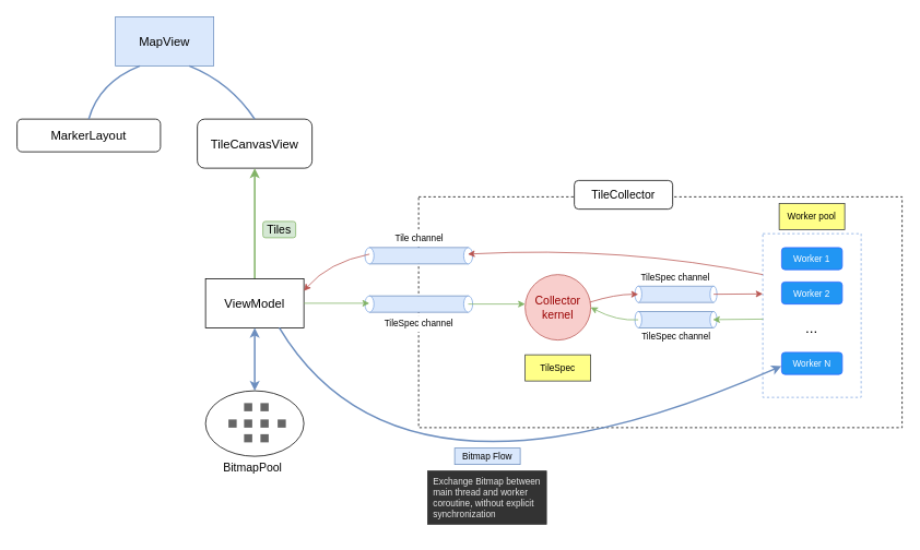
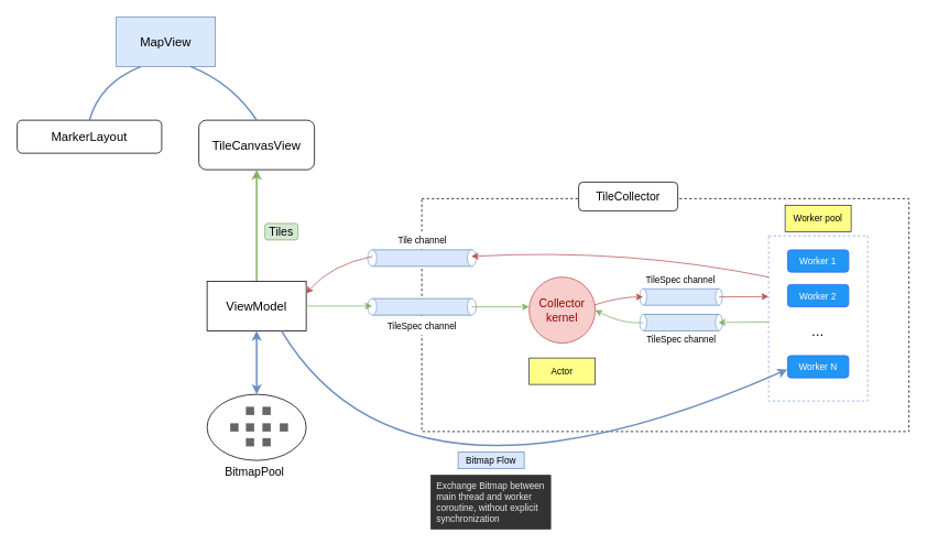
  <mxCell id="0" style=";html=1;" />
  <mxCell id="1" style=";html=1;" parent="0" />
  <mxCell id="2" value="&lt;font style=&quot;font-size: 15px&quot;&gt;MapView&lt;/font&gt;" style="whiteSpace=wrap;html=1;fillColor=#dae8fc;strokeColor=#6c8ebf;rounded=0;" parent="1" vertex="1"><mxGeometry x="140" y="20" width="120" height="60" as="geometry" /></mxCell>
  <mxCell id="3" value="&lt;font style=&quot;font-size: 15px&quot;&gt;TileCanvasView&lt;br&gt;&lt;/font&gt;" style="rounded=1;whiteSpace=wrap;html=1;" parent="1" vertex="1"><mxGeometry x="240" y="145" width="140" height="60" as="geometry" /></mxCell>
  <mxCell id="4" value="" style="endArrow=classic;html=1;entryX=0.5;entryY=1;entryDx=0;entryDy=0;exitX=0.5;exitY=0;exitDx=0;exitDy=0;fillColor=#d5e8d4;strokeColor=#82b366;strokeWidth=2;startArrow=none;startFill=0;endFill=1;" parent="1" source="6" target="3" edge="1"><mxGeometry width="50" height="50" relative="1" as="geometry"><mxPoint x="-530" y="1020" as="sourcePoint" /><mxPoint x="-480" y="970" as="targetPoint" /></mxGeometry></mxCell>
  <mxCell id="5" value="" style="endArrow=none;html=1;entryX=0.75;entryY=1;entryDx=0;entryDy=0;exitX=0.5;exitY=0;exitDx=0;exitDy=0;curved=1;fillColor=#dae8fc;strokeColor=#6c8ebf;strokeWidth=2;" parent="1" source="3" target="2" edge="1"><mxGeometry width="50" height="50" relative="1" as="geometry"><mxPoint x="-530" y="1090" as="sourcePoint" /><mxPoint x="130" y="490" as="targetPoint" /><Array as="points"><mxPoint x="280" y="100" /></Array></mxGeometry></mxCell>
  <mxCell id="6" value="&lt;font style=&quot;font-size: 15px&quot;&gt;ViewModel&lt;/font&gt;&lt;br&gt;" style="rounded=0;whiteSpace=wrap;html=1;" parent="1" vertex="1"><mxGeometry x="250" y="340" width="120" height="60" as="geometry" /></mxCell>
  <mxCell id="7" value="Tiles" style="text;html=1;align=center;verticalAlign=middle;whiteSpace=wrap;rounded=1;fontSize=14;fillColor=#d5e8d4;strokeColor=#82b366;" parent="1" vertex="1"><mxGeometry x="320" y="270" width="40" height="20" as="geometry" /></mxCell>
  <mxCell id="8" value="BitmapPool&lt;br&gt;" style="text;html=1;resizable=0;points=[];autosize=1;align=left;verticalAlign=top;spacingTop=-4;fontSize=14;" parent="1" vertex="1"><mxGeometry x="270" y="560" width="90" height="20" as="geometry" /></mxCell>
  <mxCell id="9" value="" style="endArrow=classic;html=1;strokeWidth=2;fontSize=14;entryX=0.5;entryY=1;entryDx=0;entryDy=0;fillColor=#dae8fc;strokeColor=#6c8ebf;exitX=0.5;exitY=0;exitDx=0;exitDy=0;startArrow=classic;startFill=1;" parent="1" source="13" target="6" edge="1"><mxGeometry width="50" height="50" relative="1" as="geometry"><mxPoint x="330" y="450" as="sourcePoint" /><mxPoint x="720.161" y="179.839" as="targetPoint" /></mxGeometry></mxCell>
  <mxCell id="10" value="" style="rounded=0;whiteSpace=wrap;html=1;fontSize=14;dashed=1;" parent="1" vertex="1"><mxGeometry x="510" y="240" width="590" height="282" as="geometry" /></mxCell>
  <mxCell id="11" value="TileCollector" style="rounded=1;whiteSpace=wrap;html=1;fontSize=14;" parent="1" vertex="1"><mxGeometry x="700" y="220" width="120" height="35" as="geometry" /></mxCell>
  <mxCell id="12" value="" style="whiteSpace=wrap;html=1;rounded=0;shadow=0;strokeWidth=1;fillColor=#666666;fontSize=24;align=right;strokeColor=none;" parent="1" vertex="1"><mxGeometry x="341" y="497" width="10" height="10" as="geometry" /></mxCell>
  <mxCell id="13" value="" style="ellipse;whiteSpace=wrap;html=1;" parent="1" vertex="1"><mxGeometry x="250" y="477" width="120" height="80" as="geometry" /></mxCell>
  <mxCell id="14" value="" style="whiteSpace=wrap;html=1;rounded=0;shadow=0;strokeWidth=1;fillColor=#666666;fontSize=24;align=right;strokeColor=none;" parent="1" vertex="1"><mxGeometry x="297" y="492" width="10" height="10" as="geometry" /></mxCell>
  <mxCell id="15" value="" style="whiteSpace=wrap;html=1;rounded=0;shadow=0;strokeWidth=1;fillColor=#666666;fontSize=24;align=right;strokeColor=none;" parent="1" vertex="1"><mxGeometry x="317" y="492" width="10" height="10" as="geometry" /></mxCell>
  <mxCell id="16" value="" style="whiteSpace=wrap;html=1;rounded=0;shadow=0;strokeWidth=1;fillColor=#666666;fontSize=24;align=right;strokeColor=none;" parent="1" vertex="1"><mxGeometry x="278" y="512" width="10" height="10" as="geometry" /></mxCell>
  <mxCell id="17" value="" style="whiteSpace=wrap;html=1;rounded=0;shadow=0;strokeWidth=1;fillColor=#666666;fontSize=24;align=right;strokeColor=none;" parent="1" vertex="1"><mxGeometry x="338" y="512" width="10" height="10" as="geometry" /></mxCell>
  <mxCell id="18" value="" style="whiteSpace=wrap;html=1;rounded=0;shadow=0;strokeWidth=1;fillColor=#666666;fontSize=24;align=right;strokeColor=none;" parent="1" vertex="1"><mxGeometry x="297" y="512" width="10" height="10" as="geometry" /></mxCell>
  <mxCell id="19" value="" style="whiteSpace=wrap;html=1;rounded=0;shadow=0;strokeWidth=1;fillColor=#666666;fontSize=24;align=right;strokeColor=none;" parent="1" vertex="1"><mxGeometry x="317" y="512" width="10" height="10" as="geometry" /></mxCell>
  <mxCell id="20" value="" style="whiteSpace=wrap;html=1;rounded=0;shadow=0;strokeWidth=1;fillColor=#666666;fontSize=24;align=right;strokeColor=none;" parent="1" vertex="1"><mxGeometry x="297" y="530" width="10" height="10" as="geometry" /></mxCell>
  <mxCell id="21" value="" style="whiteSpace=wrap;html=1;rounded=0;shadow=0;strokeWidth=1;fillColor=#666666;fontSize=24;align=right;strokeColor=none;" parent="1" vertex="1"><mxGeometry x="317" y="530" width="10" height="10" as="geometry" /></mxCell>
  <mxCell id="22" value="" style="group" parent="1" vertex="1" connectable="0"><mxGeometry x="444.5" y="361" width="131.5" height="20" as="geometry" /></mxCell>
  <mxCell id="23" value="" style="rounded=0;whiteSpace=wrap;html=1;fillColor=#dae8fc;strokeColor=#6c8ebf;" parent="22" vertex="1"><mxGeometry x="6" width="120" height="20" as="geometry" /></mxCell>
  <mxCell id="24" value="" style="ellipse;whiteSpace=wrap;html=1;rounded=1;fontSize=14;strokeColor=#7EA6E0;" parent="22" vertex="1"><mxGeometry width="11" height="20" as="geometry" /></mxCell>
  <mxCell id="25" value="" style="ellipse;whiteSpace=wrap;html=1;rounded=1;fontSize=14;strokeColor=#7EA6E0;" parent="22" vertex="1"><mxGeometry x="120.5" width="11" height="20" as="geometry" /></mxCell>
  <mxCell id="26" value="&lt;font color=&quot;#990000&quot;&gt;Collector&lt;br&gt;kernel&lt;br&gt;&lt;/font&gt;" style="ellipse;whiteSpace=wrap;html=1;aspect=fixed;rounded=1;fillColor=#f8cecc;fontSize=14;strokeColor=#b85450;" parent="1" vertex="1"><mxGeometry x="640" y="335" width="80" height="80" as="geometry" /></mxCell>
  <mxCell id="27" value="" style="group" parent="1" vertex="1" connectable="0"><mxGeometry x="444.5" y="302" width="131.5" height="20" as="geometry" /></mxCell>
  <mxCell id="28" value="" style="rounded=0;whiteSpace=wrap;html=1;fillColor=#dae8fc;strokeColor=#6c8ebf;" parent="27" vertex="1"><mxGeometry x="6" width="120" height="20" as="geometry" /></mxCell>
  <mxCell id="29" value="" style="ellipse;whiteSpace=wrap;html=1;rounded=1;fontSize=14;strokeColor=#7EA6E0;" parent="27" vertex="1"><mxGeometry width="11" height="20" as="geometry" /></mxCell>
  <mxCell id="30" value="" style="ellipse;whiteSpace=wrap;html=1;rounded=1;fontSize=14;strokeColor=#7EA6E0;" parent="27" vertex="1"><mxGeometry x="120.5" width="11" height="20" as="geometry" /></mxCell>
  <mxCell id="31" value="TileSpec channel" style="text;html=1;align=center;verticalAlign=middle;whiteSpace=wrap;rounded=0;fontSize=11;fillColor=#ffffff;gradientColor=#ffffff;" parent="1" vertex="1"><mxGeometry x="460.5" y="385" width="99" height="20" as="geometry" /></mxCell>
  <mxCell id="32" value="&lt;font style=&quot;font-size: 11px;&quot;&gt;Tile channel&lt;/font&gt;" style="text;html=1;align=center;verticalAlign=middle;whiteSpace=wrap;rounded=0;fontSize=11;fillColor=#ffffff;" parent="1" vertex="1"><mxGeometry x="470.5" y="280" width="80" height="20" as="geometry" /></mxCell>
  <mxCell id="33" value="" style="rounded=0;whiteSpace=wrap;html=1;strokeColor=#7EA6E0;fillColor=#ffffff;gradientColor=#ffffff;fontSize=11;dashed=1;" parent="1" vertex="1"><mxGeometry x="930" y="285" width="120" height="200" as="geometry" /></mxCell>
- <mxCell id="34" value="TileSpec" style="rounded=0;whiteSpace=wrap;html=1;strokeColor=#36393d;fillColor=#ffff88;fontSize=11;" parent="1" vertex="1"><mxGeometry x="640" y="433" width="80" height="32" as="geometry" /></mxCell>
+ <mxCell id="34" value="Actor" style="rounded=0;whiteSpace=wrap;html=1;strokeColor=#36393d;fillColor=#ffff88;fontSize=11;" parent="1" vertex="1"><mxGeometry x="640" y="433" width="80" height="32" as="geometry" /></mxCell>
  <mxCell id="35" value="Worker pool" style="rounded=0;whiteSpace=wrap;html=1;strokeColor=#36393d;fillColor=#ffff88;fontSize=11;" parent="1" vertex="1"><mxGeometry x="950" y="248" width="80" height="32" as="geometry" /></mxCell>
  <mxCell id="36" value="" style="group" parent="1" vertex="1" connectable="0"><mxGeometry x="774" y="349" width="100" height="20" as="geometry" /></mxCell>
  <mxCell id="37" value="" style="rounded=0;whiteSpace=wrap;html=1;fillColor=#dae8fc;strokeColor=#6c8ebf;" parent="36" vertex="1"><mxGeometry x="4.563" width="91.255" height="20" as="geometry" /></mxCell>
  <mxCell id="38" value="" style="ellipse;whiteSpace=wrap;html=1;rounded=1;fontSize=14;strokeColor=#7EA6E0;" parent="36" vertex="1"><mxGeometry width="8.365" height="20" as="geometry" /></mxCell>
  <mxCell id="39" value="" style="ellipse;whiteSpace=wrap;html=1;rounded=1;fontSize=14;strokeColor=#7EA6E0;" parent="36" vertex="1"><mxGeometry x="91.635" width="8.365" height="20" as="geometry" /></mxCell>
  <mxCell id="40" value="" style="group" parent="1" vertex="1" connectable="0"><mxGeometry x="774" y="380" width="100" height="20" as="geometry" /></mxCell>
  <mxCell id="41" value="" style="rounded=0;whiteSpace=wrap;html=1;fillColor=#dae8fc;strokeColor=#6c8ebf;" parent="40" vertex="1"><mxGeometry x="4.563" width="91.255" height="20" as="geometry" /></mxCell>
  <mxCell id="42" value="" style="ellipse;whiteSpace=wrap;html=1;rounded=1;fontSize=14;strokeColor=#7EA6E0;" parent="40" vertex="1"><mxGeometry width="8.365" height="20" as="geometry" /></mxCell>
  <mxCell id="43" value="" style="ellipse;whiteSpace=wrap;html=1;rounded=1;fontSize=14;strokeColor=#7EA6E0;" parent="40" vertex="1"><mxGeometry x="91.635" width="8.365" height="20" as="geometry" /></mxCell>
  <mxCell id="44" value="" style="curved=1;endArrow=classic;html=1;strokeWidth=1;fontSize=14;entryX=0;entryY=0.5;entryDx=0;entryDy=0;exitX=0.988;exitY=0.372;exitDx=0;exitDy=0;fillColor=#f8cecc;strokeColor=#b85450;exitPerimeter=0;" parent="1" edge="1"><mxGeometry width="50" height="50" relative="1" as="geometry"><mxPoint x="719.029" y="368.728" as="sourcePoint" /><mxPoint x="778.015" y="359.068" as="targetPoint" /><Array as="points"><mxPoint x="750" y="359" /></Array></mxGeometry></mxCell>
  <mxCell id="45" value="TileSpec channel" style="text;html=1;align=center;verticalAlign=middle;whiteSpace=wrap;rounded=0;fontSize=11;fillColor=#ffffff;gradientColor=#ffffff;" parent="1" vertex="1"><mxGeometry x="774" y="328" width="99" height="20" as="geometry" /></mxCell>
  <mxCell id="46" value="TileSpec channel" style="text;html=1;align=center;verticalAlign=middle;whiteSpace=wrap;rounded=0;fontSize=11;fillColor=#ffffff;gradientColor=#ffffff;" parent="1" vertex="1"><mxGeometry x="774.5" y="401" width="99" height="20" as="geometry" /></mxCell>
  <mxCell id="47" value="" style="curved=1;endArrow=classic;html=1;strokeWidth=1;fontSize=14;fillColor=#d5e8d4;strokeColor=#82b366;entryX=1;entryY=0.5;entryDx=0;entryDy=0;" parent="1" target="26" edge="1"><mxGeometry width="50" height="50" relative="1" as="geometry"><mxPoint x="778.002" y="390.27" as="sourcePoint" /><mxPoint x="724.777" y="378.32" as="targetPoint" /><Array as="points"><mxPoint x="752" y="392" /></Array></mxGeometry></mxCell>
  <mxCell id="48" value="" style="endArrow=none;html=1;strokeWidth=1;fontSize=11;entryX=0.005;entryY=0.522;entryDx=0;entryDy=0;entryPerimeter=0;exitX=1;exitY=0.5;exitDx=0;exitDy=0;fillColor=#d5e8d4;strokeColor=#82b366;startArrow=classic;startFill=1;endFill=0;" parent="1" target="33" edge="1"><mxGeometry width="50" height="50" relative="1" as="geometry"><mxPoint x="869.07" y="390.023" as="sourcePoint" /><mxPoint x="924.651" y="389.558" as="targetPoint" /></mxGeometry></mxCell>
  <mxCell id="49" value="" style="endArrow=none;html=1;strokeWidth=1;fontSize=11;fillColor=#f8cecc;strokeColor=#b85450;entryX=1;entryY=0.5;entryDx=0;entryDy=0;exitX=0;exitY=0.368;exitDx=0;exitDy=0;exitPerimeter=0;startArrow=classic;startFill=1;endFill=0;" parent="1" source="33" edge="1"><mxGeometry width="50" height="50" relative="1" as="geometry"><mxPoint x="927.129" y="358.548" as="sourcePoint" /><mxPoint x="870.032" y="359.032" as="targetPoint" /></mxGeometry></mxCell>
  <mxCell id="50" value="Worker 1" style="rounded=1;whiteSpace=wrap;html=1;strokeColor=#2962FF;fillColor=#2196F3;fontSize=11;fontColor=#ffffff;" parent="1" vertex="1"><mxGeometry x="953" y="302" width="74" height="27" as="geometry" /></mxCell>
  <mxCell id="51" value="Worker 2" style="rounded=1;whiteSpace=wrap;html=1;strokeColor=#2962FF;fillColor=#2196F3;fontSize=11;fontColor=#ffffff;" parent="1" vertex="1"><mxGeometry x="953" y="344" width="74" height="27" as="geometry" /></mxCell>
  <mxCell id="52" value="Worker N" style="rounded=1;whiteSpace=wrap;html=1;strokeColor=#2962FF;fillColor=#2196F3;fontSize=11;fontColor=#ffffff;" parent="1" vertex="1"><mxGeometry x="953" y="430" width="74" height="27" as="geometry" /></mxCell>
  <mxCell id="53" value="&lt;font style=&quot;font-size: 18px&quot;&gt;...&lt;/font&gt;" style="text;html=1;strokeColor=none;fillColor=none;align=center;verticalAlign=middle;whiteSpace=wrap;rounded=0;fontSize=11;" parent="1" vertex="1"><mxGeometry x="970" y="390.5" width="40" height="20" as="geometry" /></mxCell>
  <mxCell id="54" value="" style="endArrow=classic;html=1;strokeWidth=2;fontSize=11;entryX=-0.003;entryY=0.621;entryDx=0;entryDy=0;entryPerimeter=0;exitX=0.75;exitY=1;exitDx=0;exitDy=0;curved=1;fillColor=#dae8fc;strokeColor=#6c8ebf;" parent="1" source="6" target="52" edge="1"><mxGeometry width="50" height="50" relative="1" as="geometry"><mxPoint x="390" y="550" as="sourcePoint" /><mxPoint x="440" y="500" as="targetPoint" /><Array as="points"><mxPoint x="490" y="650" /></Array></mxGeometry></mxCell>
  <mxCell id="55" value="Bitmap Flow" style="text;html=1;strokeColor=#6c8ebf;fillColor=#dae8fc;align=center;verticalAlign=middle;whiteSpace=wrap;rounded=0;fontSize=11;" parent="1" vertex="1"><mxGeometry x="554" y="547" width="80" height="20" as="geometry" /></mxCell>
  <mxCell id="56" value="&lt;div style=&quot;text-align: left&quot;&gt;&lt;font color=&quot;#e6e6e6&quot;&gt;&lt;span&gt;Exchange Bitmap&amp;nbsp;&lt;/span&gt;&lt;span&gt;between main thread and worker coroutine, without explicit synchronization&lt;/span&gt;&lt;/font&gt;&lt;/div&gt;" style="text;html=1;strokeColor=#333333;fillColor=#333333;align=center;verticalAlign=middle;whiteSpace=wrap;rounded=0;fontSize=11;fontColor=#333333;spacingLeft=6;" parent="1" vertex="1"><mxGeometry x="521" y="575" width="145" height="65" as="geometry" /></mxCell>
  <mxCell id="57" value="" style="endArrow=classic;html=1;entryX=0.455;entryY=0.4;entryDx=0;entryDy=0;entryPerimeter=0;exitX=0;exitY=0.25;exitDx=0;exitDy=0;curved=1;fillColor=#f8cecc;strokeColor=#b85450;" parent="1" source="33" target="30" edge="1"><mxGeometry width="50" height="50" relative="1" as="geometry"><mxPoint x="630" y="340" as="sourcePoint" /><mxPoint x="680" y="290" as="targetPoint" /><Array as="points"><mxPoint x="760" y="300" /></Array></mxGeometry></mxCell>
  <mxCell id="58" value="" style="endArrow=classic;html=1;exitX=0.5;exitY=0.4;exitDx=0;exitDy=0;exitPerimeter=0;entryX=1;entryY=0.25;entryDx=0;entryDy=0;fillColor=#f8cecc;strokeColor=#b85450;curved=1;" parent="1" source="29" target="6" edge="1"><mxGeometry width="50" height="50" relative="1" as="geometry"><mxPoint x="400" y="390" as="sourcePoint" /><mxPoint x="450" y="340" as="targetPoint" /><Array as="points"><mxPoint x="400" y="320" /></Array></mxGeometry></mxCell>
  <mxCell id="59" value="" style="endArrow=classic;html=1;entryX=0.5;entryY=0.45;entryDx=0;entryDy=0;entryPerimeter=0;exitX=1;exitY=0.5;exitDx=0;exitDy=0;fillColor=#d5e8d4;strokeColor=#82b366;" parent="1" source="6" target="24" edge="1"><mxGeometry width="50" height="50" relative="1" as="geometry"><mxPoint x="400" y="430" as="sourcePoint" /><mxPoint x="450" y="380" as="targetPoint" /></mxGeometry></mxCell>
  <mxCell id="60" value="" style="endArrow=classic;html=1;exitX=1;exitY=0.5;exitDx=0;exitDy=0;fillColor=#d5e8d4;strokeColor=#82b366;" parent="1" edge="1"><mxGeometry width="50" height="50" relative="1" as="geometry"><mxPoint x="570.5" y="371" as="sourcePoint" /><mxPoint x="640" y="371" as="targetPoint" /></mxGeometry></mxCell>
  <mxCell id="61" value="&lt;font style=&quot;font-size: 15px&quot;&gt;MarkerLayout&lt;br&gt;&lt;/font&gt;" style="rounded=1;whiteSpace=wrap;html=1;" parent="1" vertex="1"><mxGeometry x="20" y="145" width="175" height="40" as="geometry" /></mxCell>
  <mxCell id="62" value="" style="endArrow=none;html=1;entryX=0.25;entryY=1;entryDx=0;entryDy=0;exitX=0.5;exitY=0;exitDx=0;exitDy=0;fillColor=#dae8fc;strokeColor=#6c8ebf;strokeWidth=2;curved=1;" parent="1" source="61" target="2" edge="1"><mxGeometry width="50" height="50" relative="1" as="geometry"><mxPoint x="130" y="150" as="sourcePoint" /><mxPoint x="180" y="100" as="targetPoint" /><Array as="points"><mxPoint x="120" y="100" /></Array></mxGeometry></mxCell>
